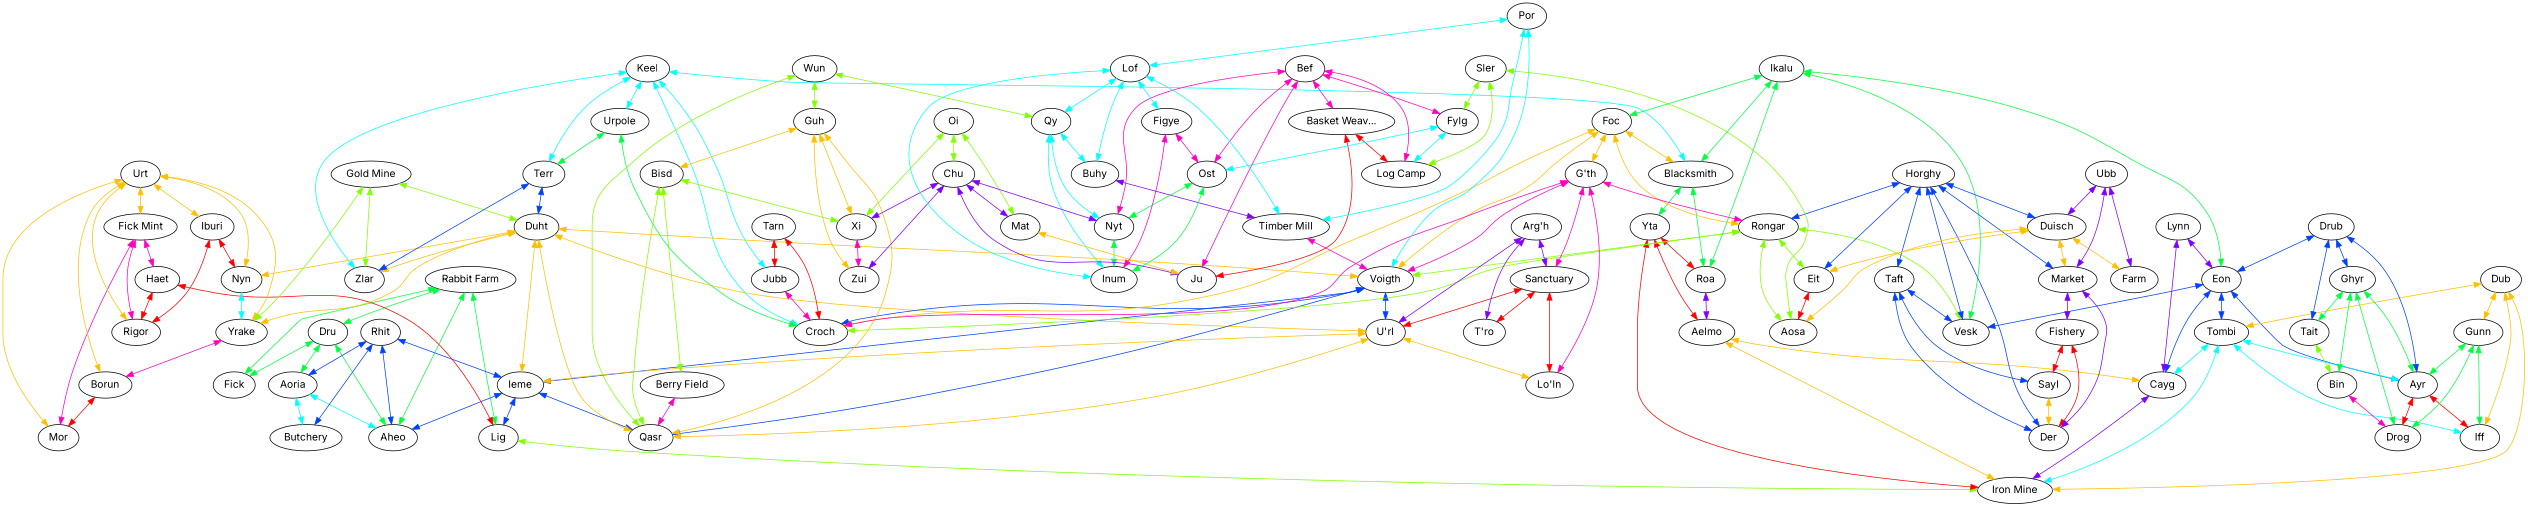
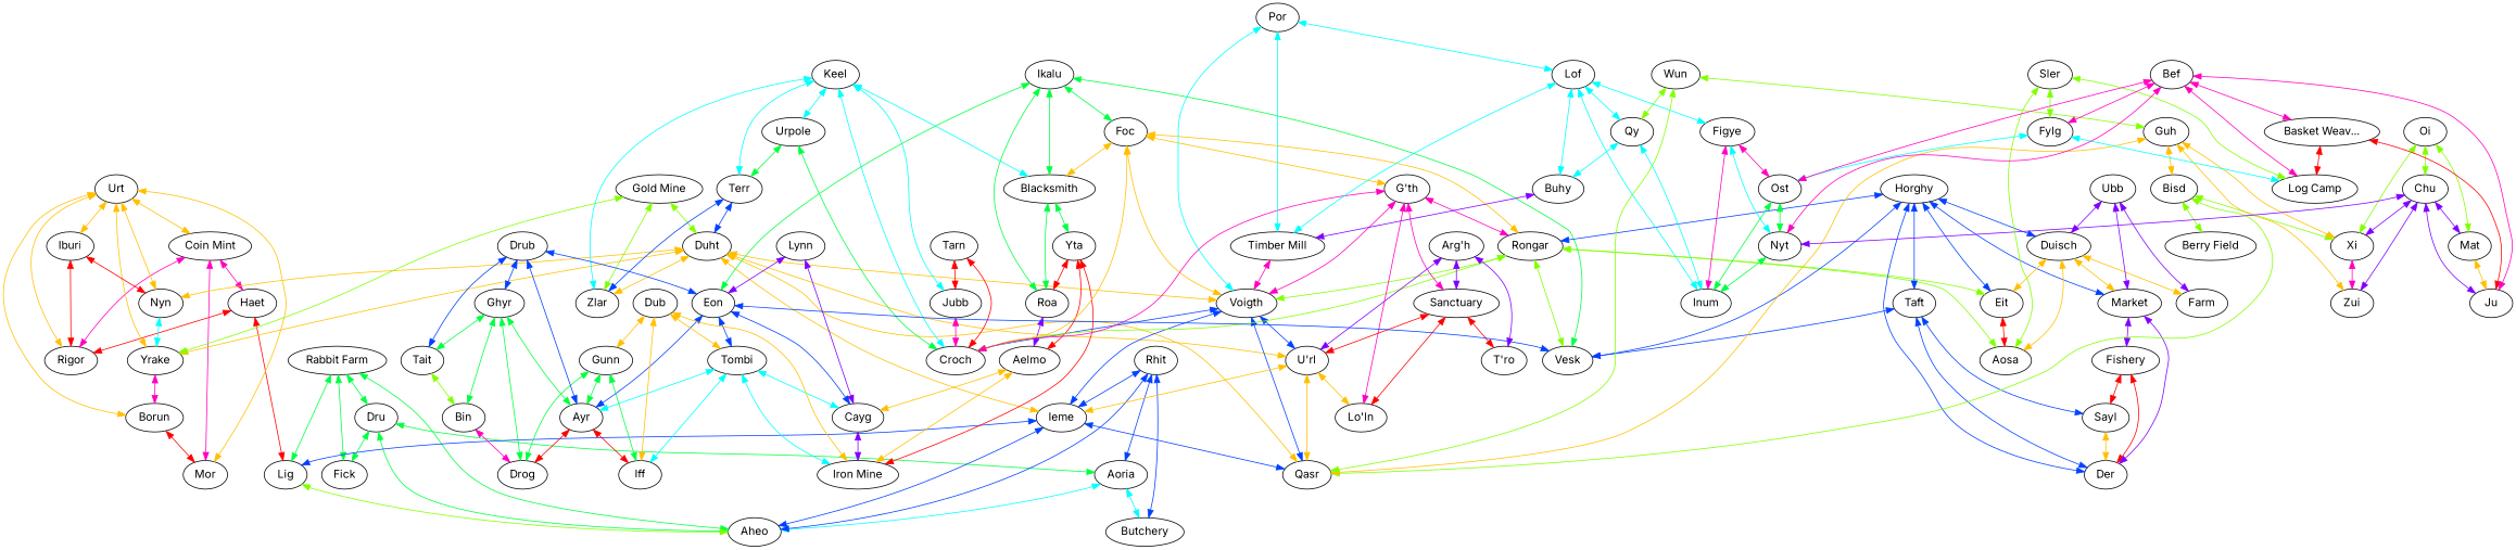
  graph {
    fontname=Inter
    node [fontname=Inter]
    edge [color="0.125,1,1" dir=both fontname=Inter]
    n1 [label=Fick]
    n2 [label=Dru]
    n3 [label=Aoria]
    n4 [label=Aheo]
    n5 [label=Butchery]
    n6 [label="Rabbit Farm"]
    n7 [label=Lig]
    n8 [label=Ieme]
    n9 [label=Qasr]
    n10 [label=Rhit]
    n11 [label=Haet]
    n12 [label=Rigor]
-   n13 [label="Fick Mint"]
+   n13 [label="Coin Mint"]
    n14 [label=Mor]
    n15 [label=Borun]
    n16 [label=Urt]
    n17 [label=Iburi]
    n18 [label=Nyn]
    n19 [label=Yrake]
    n20 [label=Duht]
    n21 [label=Zlar]
    n22 [label=Voigth]
    n23 [label="U'rl"]
    n24 [label=Croch]
    n25 [label="Lo'ln"]
    n26 [label="Gold Mine"]
    n27 [label=Terr]
    n28 [label=Keel]
    n29 [label=Urpole]
    n30 [label=Jubb]
    n31 [label=Blacksmith]
    n32 [label=Roa]
    n33 [label=Yta]
    n34 [label=Tarn]
    n35 [label=Foc]
    n36 [label=Rongar]
    n37 [label="G'th"]
    n38 [label=Vesk]
    n39 [label=Aosa]
    n40 [label=Eit]
    n41 [label=Sanctuary]
    n42 [label=Aelmo]
    n43 [label="Iron Mine"]
    n44 [label=Ikalu]
    n45 [label=Eon]
    n46 [label=Cayg]
    n47 [label=Tombi]
    n48 [label=Ayr]
    n49 [label=Lynn]
    n50 [label=Iff]
    n51 [label=Drog]
    n52 [label=Dub]
    n53 [label=Gunn]
    n54 [label=Bin]
    n55 [label=Tait]
    n56 [label=Ghyr]
    n57 [label=Drub]
    n58 [label=Taft]
    n59 [label=Sayl]
    n60 [label=Der]
    n61 [label=Fishery]
    n62 [label=Market]
    n63 [label=Horghy]
    n64 [label=Duisch]
    n65 [label=Farm]
    n66 [label=Ubb]
    n67 [label="Berry Field"]
    n68 [label=Bisd]
    n69 [label=Xi]
    n70 [label=Zui]
    n71 [label=Guh]
    n72 [label=Wun]
    n73 [label=Qy]
    n74 [label=Nyt]
    n75 [label=Inum]
    n76 [label=Buhy]
    n77 [label=Oi]
    n78 [label=Chu]
    n79 [label=Mat]
    n80 [label=Ju]
    n81 [label="Basket Weav..."]
    n82 [label="Log Camp"]
    n83 [label=Sler]
    n84 [label=Fylg]
    n85 [label=Ost]
    n86 [label=Bef]
    n87 [label=Figye]
    n88 [label="Timber Mill"]
    n89 [label=Lof]
    n90 [label=Por]
    n91 [label="Arg'h"]
    n92 [label="T'ro"]
    n2 -- n1 [color="0.375,1,1"]
    n2 -- n3 [color="0.375,1,1"]
    n2 -- n4 [color="0.375,1,1"]
    n3 -- n4 [color="0.5,1,1"]
    n3 -- n5 [color="0.5,1,1"]
    n6 -- n1 [color="0.375,1,1"]
    n6 -- n2 [color="0.375,1,1"]
    n6 -- n4 [color="0.375,1,1"]
    n6 -- n7 [color="0.375,1,1"]
-   n7 -- n43 [color="0.25,1,1"]
+   n7 -- n4 [color="0.25,1,1"]
    n8 -- n4 [color="0.625,1,1"]
    n8 -- n7 [color="0.625,1,1"]
    n8 -- n9 [color="0.625,1,1"]
    n10 -- n3 [color="0.625,1,1"]
    n10 -- n4 [color="0.625,1,1"]
    n10 -- n5 [color="0.625,1,1"]
    n10 -- n8 [color="0.625,1,1"]
    n11 -- n7 [color="1,1,1"]
    n11 -- n12 [color="1,1,1"]
    n13 -- n11 [color="0.875,1,1"]
    n13 -- n12 [color="0.875,1,1"]
    n13 -- n14 [color="0.875,1,1"]
    n15 -- n14 [color="1,1,1"]
    n16 -- n12
    n16 -- n13
    n16 -- n14
    n16 -- n15
    n16 -- n17
    n16 -- n18
    n16 -- n19
    n17 -- n12 [color="1,1,1"]
    n17 -- n18 [color="1,1,1"]
    n18 -- n19 [color="0.5,1,1"]
    n19 -- n15 [color="0.875,1,1"]
    n20 -- n8
    n20 -- n9
    n20 -- n18
    n20 -- n19
    n20 -- n21
    n20 -- n22
    n20 -- n23
    n22 -- n8 [color="0.625,1,1"]
    n22 -- n9 [color="0.625,1,1"]
    n22 -- n23 [color="0.625,1,1"]
    n22 -- n24 [color="0.625,1,1"]
    n23 -- n8
    n23 -- n9
    n23 -- n25
    n26 -- n19 [color="0.25,1,1"]
    n26 -- n20 [color="0.25,1,1"]
    n26 -- n21 [color="0.25,1,1"]
    n27 -- n20 [color="0.625,1,1"]
    n27 -- n21 [color="0.625,1,1"]
    n28 -- n21 [color="0.5,1,1"]
    n28 -- n24 [color="0.5,1,1"]
    n28 -- n27 [color="0.5,1,1"]
    n28 -- n29 [color="0.5,1,1"]
    n28 -- n30 [color="0.5,1,1"]
    n28 -- n31 [color="0.5,1,1"]
    n29 -- n24 [color="0.375,1,1"]
    n29 -- n27 [color="0.375,1,1"]
    n30 -- n24 [color="0.875,1,1"]
    n31 -- n32 [color="0.375,1,1"]
    n31 -- n33 [color="0.375,1,1"]
    n32 -- n42 [color="0.75,1,1"]
    n33 -- n32 [color="1,1,1"]
    n33 -- n42 [color="1,1,1"]
    n33 -- n43 [color="1,1,1"]
    n34 -- n24 [color="1,1,1"]
    n34 -- n30 [color="1,1,1"]
    n35 -- n22
    n35 -- n24
    n35 -- n31
    n35 -- n36
    n35 -- n37
    n36 -- n22 [color="0.25,1,1"]
    n36 -- n24 [color="0.25,1,1"]
    n36 -- n38 [color="0.25,1,1"]
    n36 -- n39 [color="0.25,1,1"]
    n36 -- n40 [color="0.25,1,1"]
    n37 -- n22 [color="0.875,1,1"]
    n37 -- n24 [color="0.875,1,1"]
    n37 -- n25 [color="0.875,1,1"]
    n37 -- n36 [color="0.875,1,1"]
    n37 -- n41 [color="0.875,1,1"]
    n40 -- n39 [color="1,1,1"]
    n41 -- n23 [color="1,1,1"]
    n41 -- n25 [color="1,1,1"]
    n41 -- n92 [color="1,1,1"]
    n42 -- n43
    n42 -- n46
    n44 -- n31 [color="0.375,1,1"]
    n44 -- n32 [color="0.375,1,1"]
    n44 -- n35 [color="0.375,1,1"]
    n44 -- n38 [color="0.375,1,1"]
    n44 -- n45 [color="0.375,1,1"]
    n45 -- n38 [color="0.625,1,1"]
    n45 -- n46 [color="0.625,1,1"]
    n45 -- n47 [color="0.625,1,1"]
    n45 -- n48 [color="0.625,1,1"]
    n46 -- n43 [color="0.75,1,1"]
    n47 -- n43 [color="0.5,1,1"]
    n47 -- n46 [color="0.5,1,1"]
    n47 -- n48 [color="0.5,1,1"]
    n47 -- n50 [color="0.5,1,1"]
    n48 -- n50 [color="1,1,1"]
    n48 -- n51 [color="1,1,1"]
    n49 -- n45 [color="0.75,1,1"]
    n49 -- n46 [color="0.75,1,1"]
    n52 -- n43
    n52 -- n47
    n52 -- n50
    n52 -- n53
    n53 -- n48 [color="0.375,1,1"]
    n53 -- n50 [color="0.375,1,1"]
    n53 -- n51 [color="0.375,1,1"]
    n54 -- n51 [color="0.875,1,1"]
    n55 -- n54 [color="0.25,1,1"]
    n56 -- n48 [color="0.375,1,1"]
    n56 -- n51 [color="0.375,1,1"]
    n56 -- n54 [color="0.375,1,1"]
    n56 -- n55 [color="0.375,1,1"]
    n57 -- n45 [color="0.625,1,1"]
    n57 -- n48 [color="0.625,1,1"]
    n57 -- n55 [color="0.625,1,1"]
    n57 -- n56 [color="0.625,1,1"]
    n58 -- n38 [color="0.625,1,1"]
    n58 -- n59 [color="0.625,1,1"]
    n58 -- n60 [color="0.625,1,1"]
    n59 -- n60
    n61 -- n59 [color="1,1,1"]
    n61 -- n60 [color="1,1,1"]
    n62 -- n60 [color="0.75,1,1"]
    n62 -- n61 [color="0.75,1,1"]
    n63 -- n36 [color="0.625,1,1"]
    n63 -- n38 [color="0.625,1,1"]
    n63 -- n40 [color="0.625,1,1"]
    n63 -- n58 [color="0.625,1,1"]
    n63 -- n60 [color="0.625,1,1"]
    n63 -- n62 [color="0.625,1,1"]
    n63 -- n64 [color="0.625,1,1"]
    n64 -- n39
    n64 -- n40
    n64 -- n62
    n64 -- n65
    n66 -- n62 [color="0.75,1,1"]
    n66 -- n64 [color="0.75,1,1"]
    n66 -- n65 [color="0.75,1,1"]
-   n67 -- n9 [color="0.875,1,1"]
    n68 -- n9 [color="0.25,1,1"]
    n68 -- n67 [color="0.25,1,1"]
    n68 -- n69 [color="0.25,1,1"]
    n69 -- n70 [color="0.875,1,1"]
    n71 -- n9
    n71 -- n68
    n71 -- n69
    n71 -- n70
    n72 -- n9 [color="0.25,1,1"]
    n72 -- n71 [color="0.25,1,1"]
    n72 -- n73 [color="0.25,1,1"]
-   n73 -- n74 [color="0.5,1,1"]
+   n87 -- n74 [color="0.5,1,1"]
    n73 -- n75 [color="0.5,1,1"]
    n73 -- n76 [color="0.5,1,1"]
    n74 -- n75 [color="0.375,1,1"]
    n76 -- n88 [color="0.75,1,1"]
    n77 -- n69 [color="0.25,1,1"]
    n77 -- n78 [color="0.25,1,1"]
    n77 -- n79 [color="0.25,1,1"]
    n78 -- n69 [color="0.75,1,1"]
    n78 -- n70 [color="0.75,1,1"]
    n78 -- n74 [color="0.75,1,1"]
    n78 -- n79 [color="0.75,1,1"]
    n78 -- n80 [color="0.75,1,1"]
    n79 -- n80
    n81 -- n80 [color="1,1,1"]
    n81 -- n82 [color="1,1,1"]
    n83 -- n39 [color="0.25,1,1"]
    n83 -- n82 [color="0.25,1,1"]
    n83 -- n84 [color="0.25,1,1"]
    n84 -- n82 [color="0.5,1,1"]
    n84 -- n85 [color="0.5,1,1"]
    n85 -- n74 [color="0.375,1,1"]
    n85 -- n75 [color="0.375,1,1"]
    n86 -- n74 [color="0.875,1,1"]
    n86 -- n80 [color="0.875,1,1"]
    n86 -- n81 [color="0.875,1,1"]
    n86 -- n82 [color="0.875,1,1"]
    n86 -- n84 [color="0.875,1,1"]
    n86 -- n85 [color="0.875,1,1"]
    n87 -- n75 [color="0.875,1,1"]
    n87 -- n85 [color="0.875,1,1"]
    n88 -- n22 [color="0.875,1,1"]
    n89 -- n73 [color="0.5,1,1"]
    n89 -- n75 [color="0.5,1,1"]
    n89 -- n76 [color="0.5,1,1"]
    n89 -- n87 [color="0.5,1,1"]
    n89 -- n88 [color="0.5,1,1"]
    n90 -- n22 [color="0.5,1,1"]
    n90 -- n88 [color="0.5,1,1"]
    n90 -- n89 [color="0.5,1,1"]
    n91 -- n23 [color="0.75,1,1"]
    n91 -- n41 [color="0.75,1,1"]
    n91 -- n92 [color="0.75,1,1"]
  }
